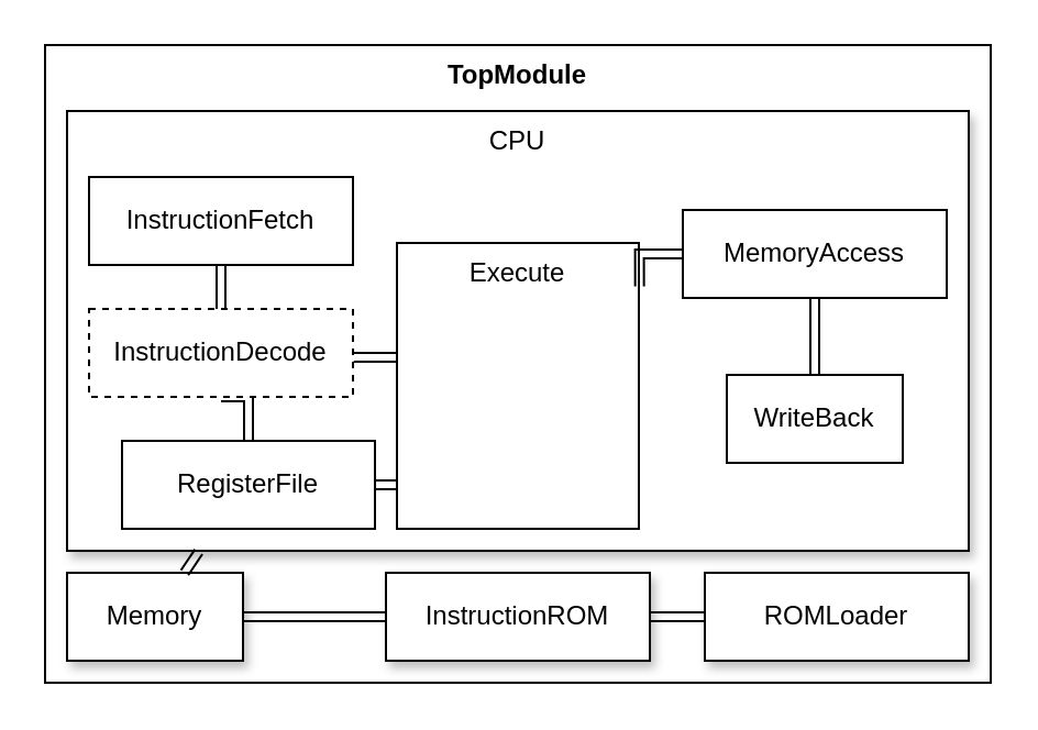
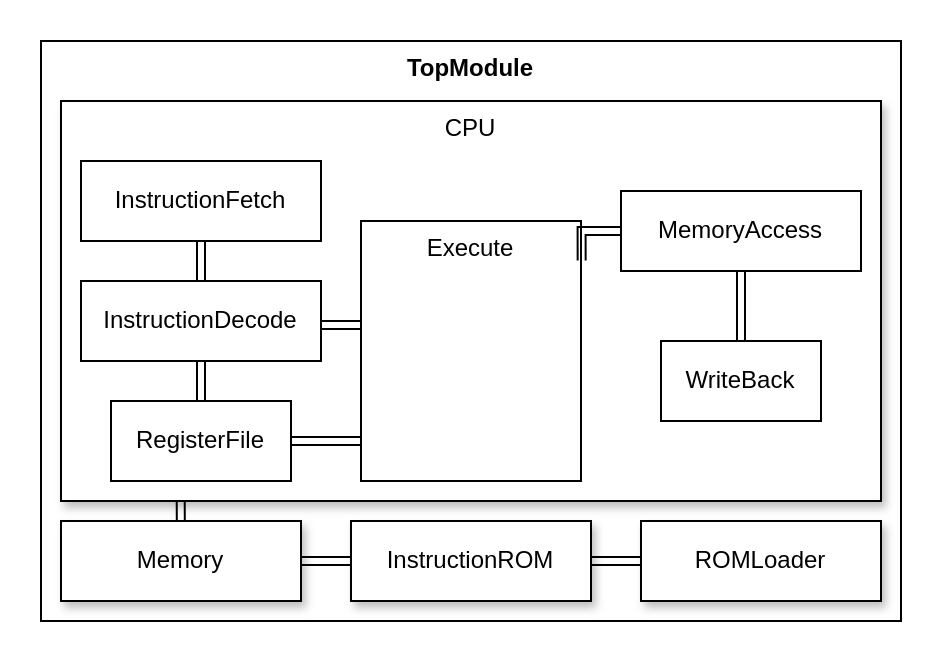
  <mxCell id="0" />
  <mxCell id="1" parent="0" />
  <mxCell id="2" value="TopModule" style="rounded=0;whiteSpace=wrap;html=1;verticalAlign=top;fontStyle=1" parent="1" vertex="1"><mxGeometry x="20" y="20" width="430" height="290" as="geometry" /></mxCell>
  <mxCell id="3" value="CPU" style="rounded=0;whiteSpace=wrap;html=1;verticalAlign=top;glass=0;shadow=1;" parent="1" vertex="1"><mxGeometry x="30" y="50" width="410" height="200" as="geometry" /></mxCell>
  <mxCell id="4" style="edgeStyle=orthogonalEdgeStyle;rounded=0;orthogonalLoop=1;jettySize=auto;html=1;exitX=0.5;exitY=1;exitDx=0;exitDy=0;entryX=0.5;entryY=0;entryDx=0;entryDy=0;shape=link;" parent="1" source="5" target="7" edge="1"><mxGeometry relative="1" as="geometry" /></mxCell>
  <mxCell id="5" value="InstructionFetch" style="rounded=0;whiteSpace=wrap;html=1;" parent="1" vertex="1"><mxGeometry x="40" y="80" width="120" height="40" as="geometry" /></mxCell>
  <mxCell id="6" style="edgeStyle=orthogonalEdgeStyle;rounded=0;orthogonalLoop=1;jettySize=auto;html=1;exitX=0.5;exitY=1;exitDx=0;exitDy=0;entryX=0.5;entryY=0;entryDx=0;entryDy=0;shape=link;" parent="1" source="7" target="8" edge="1"><mxGeometry relative="1" as="geometry" /></mxCell>
- <mxCell id="7" value="InstructionDecode" style="rounded=0;whiteSpace=wrap;html=1;dashed=1;" parent="1" vertex="1"><mxGeometry x="40" y="140" width="120" height="40" as="geometry" /></mxCell>
- <mxCell id="8" value="RegisterFile" style="rounded=0;whiteSpace=wrap;html=1;" parent="1" vertex="1"><mxGeometry x="55" y="200" width="115" height="40" as="geometry" /></mxCell>
+ <mxCell id="7" value="InstructionDecode" style="rounded=0;whiteSpace=wrap;html=1;" parent="1" vertex="1"><mxGeometry x="40" y="140" width="120" height="40" as="geometry" /></mxCell>
+ <mxCell id="8" value="RegisterFile" style="rounded=0;whiteSpace=wrap;html=1;" parent="1" vertex="1"><mxGeometry x="55" y="200" width="90" height="40" as="geometry" /></mxCell>
  <mxCell id="9" value="" style="group" parent="1" vertex="1" connectable="0"><mxGeometry x="180" y="110" width="110" height="130" as="geometry" /></mxCell>
  <mxCell id="10" value="Execute" style="rounded=0;whiteSpace=wrap;html=1;align=center;verticalAlign=top;" parent="9" vertex="1"><mxGeometry width="110" height="130" as="geometry" /></mxCell>
  <mxCell id="11" style="edgeStyle=orthogonalEdgeStyle;rounded=0;orthogonalLoop=1;jettySize=auto;html=1;exitX=0.5;exitY=1;exitDx=0;exitDy=0;entryX=0.5;entryY=0;entryDx=0;entryDy=0;shape=link;" parent="1" source="12" target="16" edge="1"><mxGeometry relative="1" as="geometry" /></mxCell>
  <mxCell id="12" value="MemoryAccess" style="rounded=0;whiteSpace=wrap;html=1;" parent="1" vertex="1"><mxGeometry x="310" y="95" width="120" height="40" as="geometry" /></mxCell>
  <mxCell id="13" style="edgeStyle=orthogonalEdgeStyle;rounded=0;orthogonalLoop=1;jettySize=auto;html=1;exitX=1.003;exitY=0.55;exitDx=0;exitDy=0;entryX=-0.001;entryY=0.399;entryDx=0;entryDy=0;entryPerimeter=0;shape=link;exitPerimeter=0;" parent="1" source="7" target="10" edge="1"><mxGeometry relative="1" as="geometry"><mxPoint x="162" y="162" as="sourcePoint" /><mxPoint x="182.99" y="162.05" as="targetPoint" /></mxGeometry></mxCell>
  <mxCell id="14" style="edgeStyle=orthogonalEdgeStyle;rounded=0;orthogonalLoop=1;jettySize=auto;html=1;exitX=1;exitY=0.5;exitDx=0;exitDy=0;entryX=-0.002;entryY=0.846;entryDx=0;entryDy=0;entryPerimeter=0;shape=link;" parent="1" source="8" target="10" edge="1"><mxGeometry relative="1" as="geometry" /></mxCell>
  <mxCell id="15" style="edgeStyle=orthogonalEdgeStyle;rounded=0;orthogonalLoop=1;jettySize=auto;html=1;exitX=0;exitY=0.5;exitDx=0;exitDy=0;entryX=1.003;entryY=0.152;entryDx=0;entryDy=0;entryPerimeter=0;shape=link;" parent="1" source="12" target="10" edge="1"><mxGeometry relative="1" as="geometry" /></mxCell>
  <mxCell id="16" value="WriteBack" style="rounded=0;whiteSpace=wrap;html=1;" parent="1" vertex="1"><mxGeometry x="330" y="170" width="80" height="40" as="geometry" /></mxCell>
  <mxCell id="17" style="edgeStyle=orthogonalEdgeStyle;rounded=0;orthogonalLoop=1;jettySize=auto;html=1;exitX=1;exitY=0.5;exitDx=0;exitDy=0;entryX=0;entryY=0.5;entryDx=0;entryDy=0;shape=link;" parent="1" source="18" target="20" edge="1"><mxGeometry relative="1" as="geometry" /></mxCell>
- <mxCell id="18" value="Memory" style="rounded=0;whiteSpace=wrap;html=1;shadow=1;" parent="1" vertex="1"><mxGeometry x="30" y="260" width="80" height="40" as="geometry" /></mxCell>
+ <mxCell id="18" value="Memory" style="rounded=0;whiteSpace=wrap;html=1;shadow=1;" parent="1" vertex="1"><mxGeometry x="30" y="260" width="120" height="40" as="geometry" /></mxCell>
  <mxCell id="19" style="edgeStyle=orthogonalEdgeStyle;rounded=0;orthogonalLoop=1;jettySize=auto;html=1;exitX=1;exitY=0.5;exitDx=0;exitDy=0;entryX=0;entryY=0.5;entryDx=0;entryDy=0;shape=link;" parent="1" source="20" target="21" edge="1"><mxGeometry relative="1" as="geometry" /></mxCell>
  <mxCell id="20" value="InstructionROM" style="rounded=0;whiteSpace=wrap;html=1;shadow=1;" parent="1" vertex="1"><mxGeometry x="175" y="260" width="120" height="40" as="geometry" /></mxCell>
  <mxCell id="21" value="ROMLoader" style="rounded=0;whiteSpace=wrap;html=1;shadow=1;" parent="1" vertex="1"><mxGeometry x="320" y="260" width="120" height="40" as="geometry" /></mxCell>
  <mxCell id="22" style="rounded=0;orthogonalLoop=1;jettySize=auto;html=1;entryX=0.146;entryY=1.002;entryDx=0;entryDy=0;entryPerimeter=0;shape=link;" parent="1" source="18" target="3" edge="1"><mxGeometry relative="1" as="geometry" /></mxCell>
